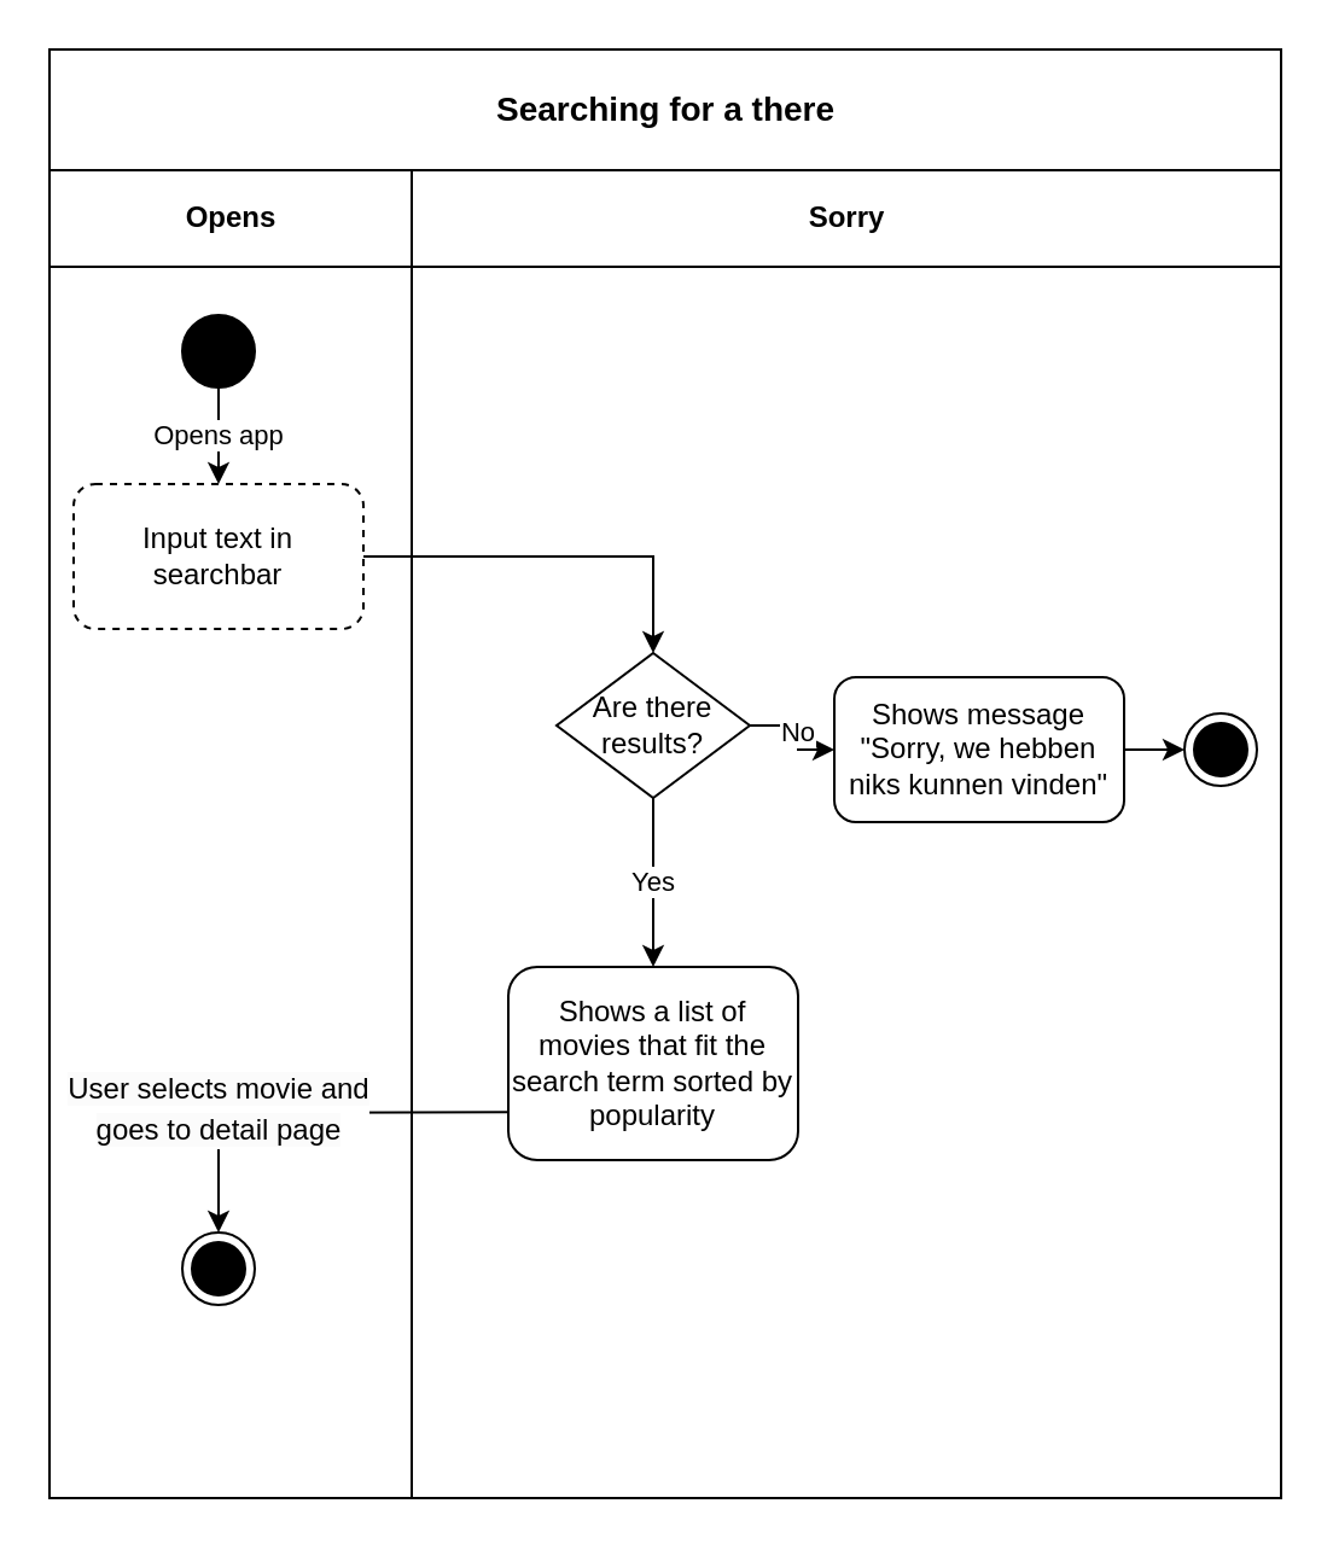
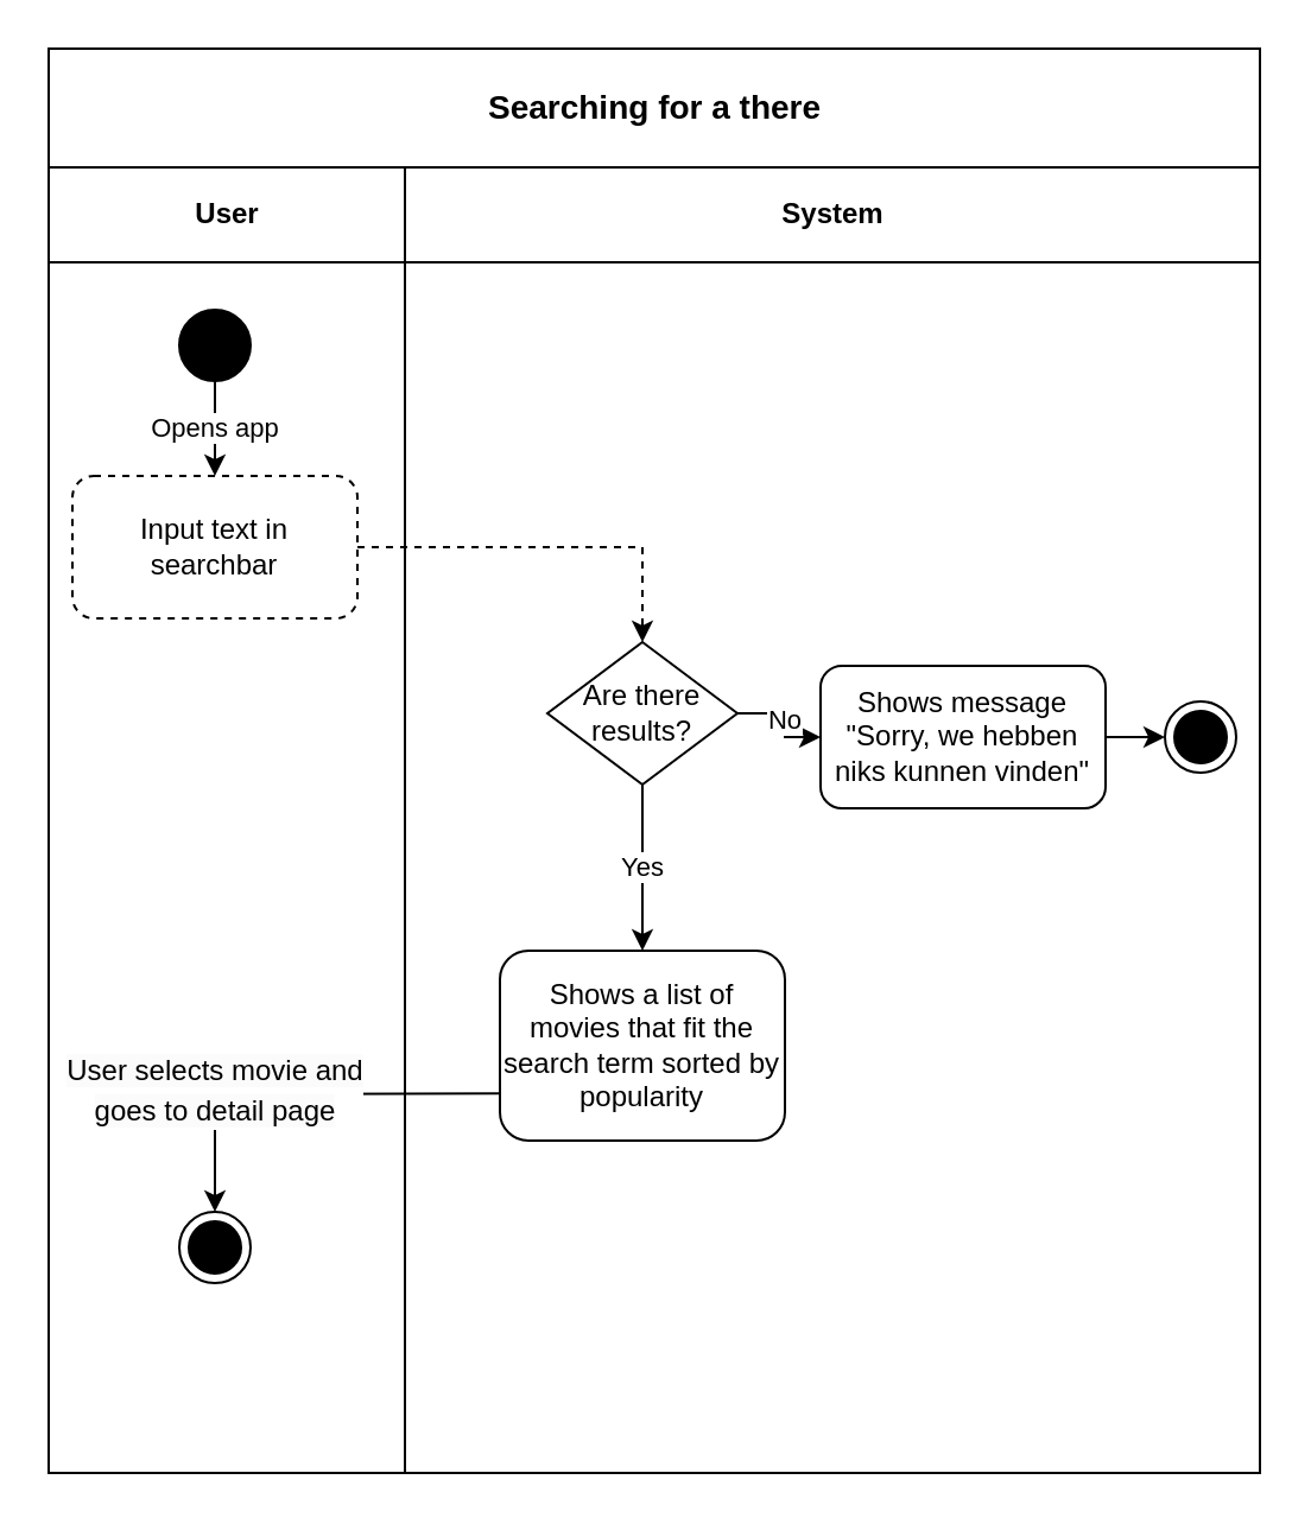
  <mxCell id="0" />
  <mxCell id="1" parent="0" />
  <mxCell id="2" value="&lt;b style=&quot;border-color: var(--border-color);&quot;&gt;&lt;font style=&quot;border-color: var(--border-color); font-size: 14px;&quot;&gt;Searching for a there&lt;/font&gt;&lt;/b&gt;" style="swimlane;childLayout=stackLayout;resizeParent=1;resizeParentMax=0;startSize=50;html=1;" vertex="1" parent="1"><mxGeometry x="20" y="20" width="510" height="600" as="geometry" /></mxCell>
- <mxCell id="3" value="Opens" style="swimlane;startSize=40;html=1;" vertex="1" parent="2"><mxGeometry y="50" width="150" height="550" as="geometry" /></mxCell>
+ <mxCell id="3" value="User" style="swimlane;startSize=40;html=1;" vertex="1" parent="2"><mxGeometry y="50" width="150" height="550" as="geometry" /></mxCell>
  <mxCell id="4" value="" style="ellipse;fillColor=strokeColor;" parent="3" vertex="1"><mxGeometry x="55" y="60" width="30" height="30" as="geometry" /></mxCell>
  <mxCell id="5" value="Input text in searchbar" style="rounded=1;whiteSpace=wrap;html=1;dashed=1;" parent="3" vertex="1"><mxGeometry x="10" y="130" width="120" height="60" as="geometry" /></mxCell>
  <mxCell id="6" value="Opens app" style="edgeStyle=orthogonalEdgeStyle;rounded=0;orthogonalLoop=1;jettySize=auto;html=1;" parent="3" source="4" target="5" edge="1"><mxGeometry relative="1" as="geometry" /></mxCell>
  <mxCell id="7" value="" style="ellipse;html=1;shape=endState;fillColor=strokeColor;" parent="3" vertex="1"><mxGeometry x="55" y="440" width="30" height="30" as="geometry" /></mxCell>
- <mxCell id="8" value="Sorry" style="swimlane;startSize=40;html=1;" vertex="1" parent="2"><mxGeometry x="150" y="50" width="360" height="550" as="geometry" /></mxCell>
+ <mxCell id="8" value="System" style="swimlane;startSize=40;html=1;" vertex="1" parent="2"><mxGeometry x="150" y="50" width="360" height="550" as="geometry" /></mxCell>
  <mxCell id="9" value="Are there results?" style="rhombus;whiteSpace=wrap;html=1;" parent="8" vertex="1"><mxGeometry x="60" y="200" width="80" height="60" as="geometry" /></mxCell>
  <mxCell id="10" value="Shows message &quot;Sorry, we hebben niks kunnen vinden&quot;" style="rounded=1;whiteSpace=wrap;html=1;" parent="8" vertex="1"><mxGeometry x="175" y="210" width="120" height="60" as="geometry" /></mxCell>
  <mxCell id="11" value="No" style="edgeStyle=orthogonalEdgeStyle;rounded=0;orthogonalLoop=1;jettySize=auto;html=1;" parent="8" source="9" target="10" edge="1"><mxGeometry relative="1" as="geometry" /></mxCell>
  <mxCell id="12" value="&lt;font style=&quot;font-size: 12px;&quot;&gt;&lt;br&gt;&lt;span style=&quot;color: rgb(0, 0, 0); font-family: Helvetica; font-style: normal; font-variant-ligatures: normal; font-variant-caps: normal; font-weight: 400; letter-spacing: normal; orphans: 2; text-align: center; text-indent: 0px; text-transform: none; widows: 2; word-spacing: 0px; -webkit-text-stroke-width: 0px; background-color: rgb(251, 251, 251); text-decoration-thickness: initial; text-decoration-style: initial; text-decoration-color: initial; float: none; display: inline !important;&quot;&gt;User selects movie and &lt;br&gt;goes to detail page&lt;/span&gt;&lt;br&gt;&lt;/font&gt;" style="edgeStyle=orthogonalEdgeStyle;rounded=0;orthogonalLoop=1;jettySize=auto;html=1;fontSize=14;" parent="8" target="7" edge="1"><mxGeometry x="0.565" y="-10" relative="1" as="geometry"><mxPoint x="100" y="390" as="sourcePoint" /><mxPoint x="100" y="420" as="targetPoint" /><mxPoint x="10" y="-10" as="offset" /></mxGeometry></mxCell>
  <mxCell id="13" value="Shows a list of movies that fit the search term sorted by popularity" style="rounded=1;whiteSpace=wrap;html=1;" parent="8" vertex="1"><mxGeometry x="40" y="330" width="120" height="80" as="geometry" /></mxCell>
  <mxCell id="14" value="Yes" style="edgeStyle=orthogonalEdgeStyle;rounded=0;orthogonalLoop=1;jettySize=auto;html=1;" parent="8" source="9" target="13" edge="1"><mxGeometry relative="1" as="geometry" /></mxCell>
  <mxCell id="15" value="" style="ellipse;html=1;shape=endState;fillColor=strokeColor;" parent="8" vertex="1"><mxGeometry x="320" y="225" width="30" height="30" as="geometry" /></mxCell>
  <mxCell id="16" value="" style="edgeStyle=orthogonalEdgeStyle;rounded=0;orthogonalLoop=1;jettySize=auto;html=1;fontSize=14;" parent="8" source="10" target="15" edge="1"><mxGeometry relative="1" as="geometry"><mxPoint x="320" y="240" as="targetPoint" /></mxGeometry></mxCell>
- <mxCell id="17" value="" style="edgeStyle=orthogonalEdgeStyle;rounded=0;orthogonalLoop=1;jettySize=auto;html=1;" parent="2" source="5" target="9" edge="1"><mxGeometry relative="1" as="geometry" /></mxCell>
+ <mxCell id="17" value="" style="edgeStyle=orthogonalEdgeStyle;rounded=0;orthogonalLoop=1;jettySize=auto;html=1;dashed=1;" parent="2" source="5" target="9" edge="1"><mxGeometry relative="1" as="geometry" /></mxCell>
